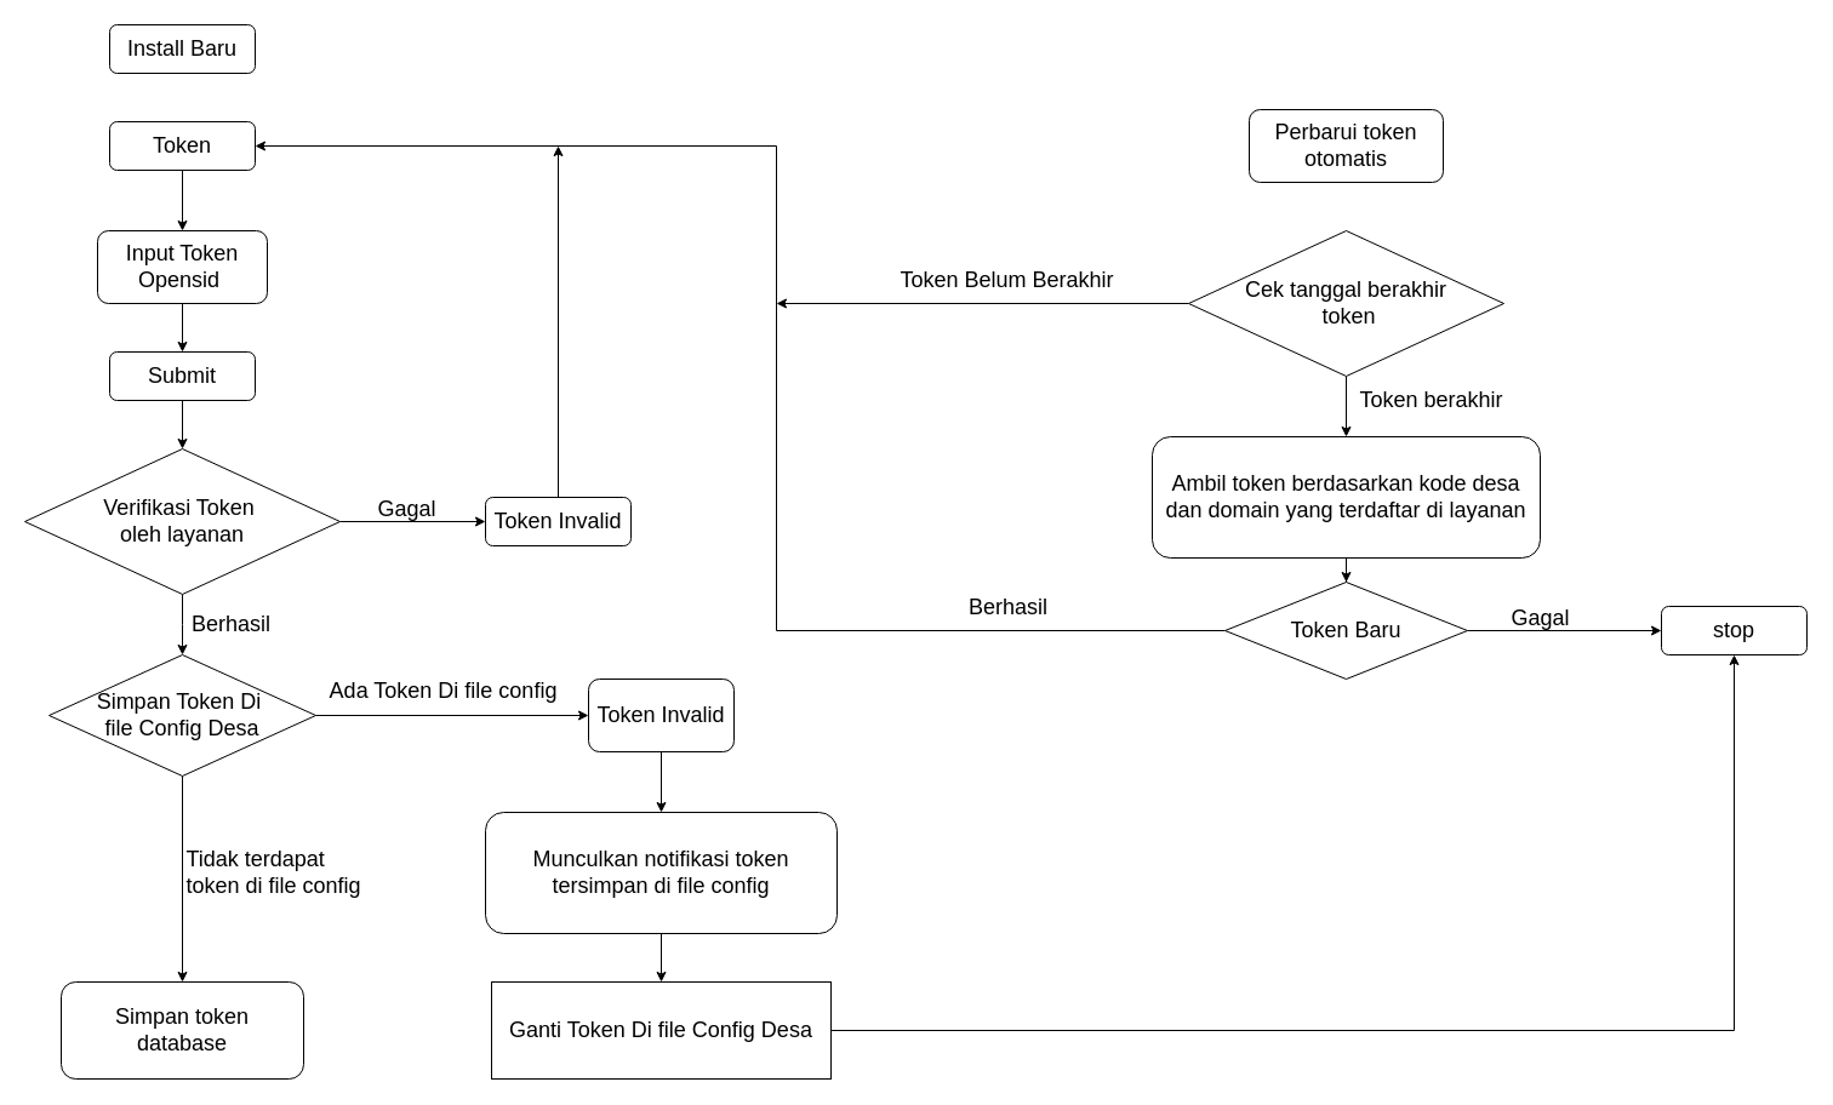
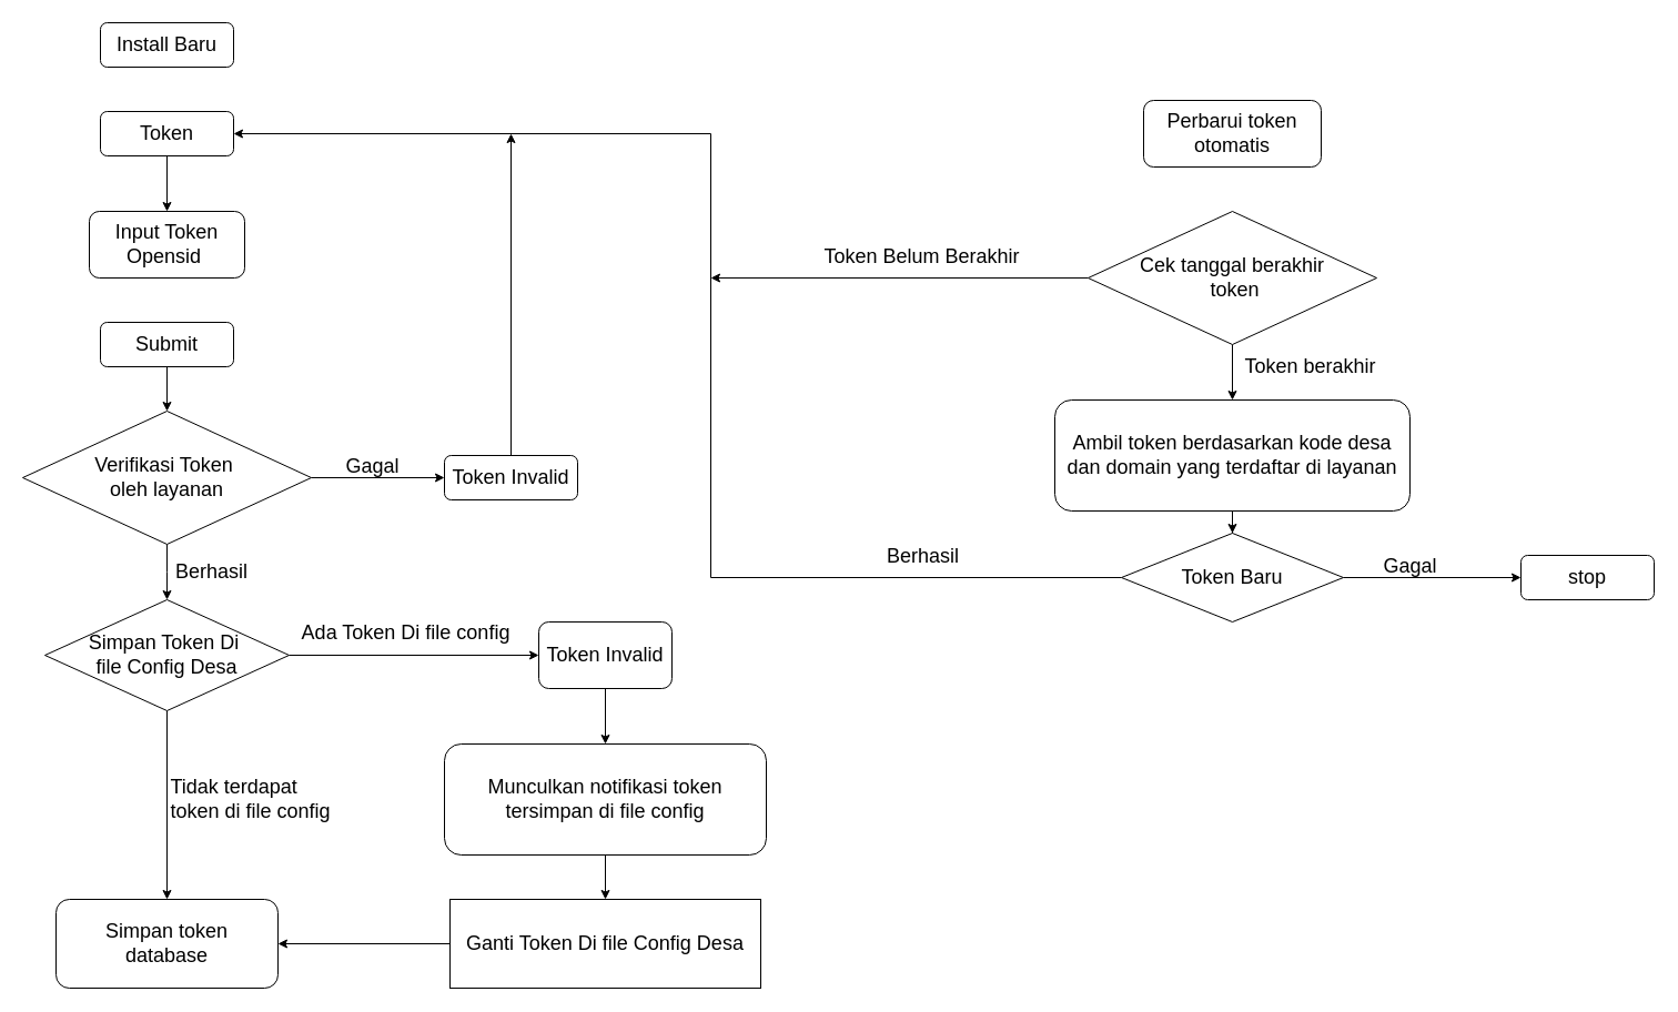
  <mxCell id="0" />
  <mxCell id="1" parent="0" />
  <mxCell id="2" style="edgeStyle=orthogonalEdgeStyle;rounded=0;orthogonalLoop=1;jettySize=auto;html=1;entryX=0.5;entryY=0;entryDx=0;entryDy=0;" parent="1" source="3" target="5" edge="1"><mxGeometry relative="1" as="geometry" /></mxCell>
  <mxCell id="3" value="&lt;font style=&quot;font-size: 18px;&quot;&gt;Token&lt;/font&gt;" style="rounded=1;whiteSpace=wrap;html=1;fontSize=12;glass=0;strokeWidth=1;shadow=0;" parent="1" vertex="1"><mxGeometry x="90" y="100" width="120" height="40" as="geometry" /></mxCell>
- <mxCell id="4" style="edgeStyle=none;rounded=0;orthogonalLoop=1;jettySize=auto;html=1;exitX=0.5;exitY=1;exitDx=0;exitDy=0;" parent="1" source="5" target="12" edge="1"><mxGeometry relative="1" as="geometry" /></mxCell>
  <mxCell id="5" value="&lt;font style=&quot;font-size: 18px;&quot;&gt;Input Token&lt;br&gt;Opensid&amp;nbsp;&lt;/font&gt;" style="rounded=1;whiteSpace=wrap;html=1;fontSize=12;glass=0;strokeWidth=1;shadow=0;" parent="1" vertex="1"><mxGeometry x="80" y="190" width="140" height="60" as="geometry" /></mxCell>
  <mxCell id="6" style="edgeStyle=orthogonalEdgeStyle;rounded=0;orthogonalLoop=1;jettySize=auto;html=1;" edge="1" parent="1" source="7"><mxGeometry relative="1" as="geometry"><mxPoint x="460" y="120" as="targetPoint" /></mxGeometry></mxCell>
  <mxCell id="7" value="&lt;font style=&quot;font-size: 18px;&quot;&gt;Token Invalid&lt;/font&gt;" style="rounded=1;whiteSpace=wrap;html=1;fontSize=12;glass=0;strokeWidth=1;shadow=0;" parent="1" vertex="1"><mxGeometry x="400" y="410" width="120" height="40" as="geometry" /></mxCell>
  <mxCell id="8" style="edgeStyle=none;rounded=0;orthogonalLoop=1;jettySize=auto;html=1;exitX=1;exitY=0.5;exitDx=0;exitDy=0;" parent="1" source="10" target="7" edge="1"><mxGeometry relative="1" as="geometry" /></mxCell>
  <mxCell id="9" style="edgeStyle=orthogonalEdgeStyle;rounded=0;orthogonalLoop=1;jettySize=auto;html=1;exitX=0.5;exitY=1;exitDx=0;exitDy=0;" parent="1" source="10" edge="1"><mxGeometry relative="1" as="geometry"><mxPoint x="150" y="540" as="targetPoint" /></mxGeometry></mxCell>
  <mxCell id="10" value="&lt;font style=&quot;font-size: 18px;&quot;&gt;Verifikasi Token&amp;nbsp;&lt;br&gt;oleh layanan&lt;/font&gt;" style="rhombus;whiteSpace=wrap;html=1;" parent="1" vertex="1"><mxGeometry x="20" y="370" width="260" height="120" as="geometry" /></mxCell>
  <mxCell id="11" style="edgeStyle=none;rounded=0;orthogonalLoop=1;jettySize=auto;html=1;exitX=0.5;exitY=1;exitDx=0;exitDy=0;entryX=0.5;entryY=0;entryDx=0;entryDy=0;" parent="1" source="12" target="10" edge="1"><mxGeometry relative="1" as="geometry" /></mxCell>
  <mxCell id="12" value="&lt;font style=&quot;font-size: 18px;&quot;&gt;Submit&lt;/font&gt;" style="rounded=1;whiteSpace=wrap;html=1;fontSize=12;glass=0;strokeWidth=1;shadow=0;" parent="1" vertex="1"><mxGeometry x="90" y="290" width="120" height="40" as="geometry" /></mxCell>
  <mxCell id="13" style="edgeStyle=orthogonalEdgeStyle;rounded=0;orthogonalLoop=1;jettySize=auto;html=1;exitX=1;exitY=0.5;exitDx=0;exitDy=0;entryX=0;entryY=0.5;entryDx=0;entryDy=0;" parent="1" source="15" target="17" edge="1"><mxGeometry relative="1" as="geometry" /></mxCell>
  <mxCell id="14" style="edgeStyle=orthogonalEdgeStyle;rounded=0;orthogonalLoop=1;jettySize=auto;html=1;" parent="1" source="15" target="18" edge="1"><mxGeometry relative="1" as="geometry" /></mxCell>
  <mxCell id="15" value="&lt;font style=&quot;font-size: 18px;&quot;&gt;Simpan Token Di&amp;nbsp;&lt;br&gt;file Config Desa&lt;/font&gt;" style="rhombus;whiteSpace=wrap;html=1;" parent="1" vertex="1"><mxGeometry x="40" y="540" width="220" height="100" as="geometry" /></mxCell>
  <mxCell id="16" style="edgeStyle=orthogonalEdgeStyle;rounded=0;orthogonalLoop=1;jettySize=auto;html=1;" parent="1" source="17" target="22" edge="1"><mxGeometry relative="1" as="geometry" /></mxCell>
  <mxCell id="17" value="&lt;font style=&quot;font-size: 18px;&quot;&gt;Token Invalid&lt;/font&gt;" style="rounded=1;whiteSpace=wrap;html=1;fontSize=12;glass=0;strokeWidth=1;shadow=0;" parent="1" vertex="1"><mxGeometry x="485" y="560" width="120" height="60" as="geometry" /></mxCell>
  <mxCell id="18" value="&lt;font style=&quot;font-size: 18px;&quot;&gt;Simpan token &lt;br&gt;database&lt;/font&gt;" style="rounded=1;whiteSpace=wrap;html=1;fontSize=12;glass=0;strokeWidth=1;shadow=0;" parent="1" vertex="1"><mxGeometry x="50" y="810" width="200" height="80" as="geometry" /></mxCell>
- <mxCell id="19" style="edgeStyle=orthogonalEdgeStyle;rounded=0;orthogonalLoop=1;jettySize=auto;html=1;" parent="1" source="20" target="38" edge="1"><mxGeometry relative="1" as="geometry" /></mxCell>
+ <mxCell id="19" style="edgeStyle=orthogonalEdgeStyle;rounded=0;orthogonalLoop=1;jettySize=auto;html=1;entryX=1;entryY=0.5;entryDx=0;entryDy=0;" parent="1" source="20" target="18" edge="1"><mxGeometry relative="1" as="geometry" /></mxCell>
  <mxCell id="20" value="&lt;font style=&quot;font-size: 18px;&quot;&gt;Ganti Token Di file Config Desa&lt;/font&gt;" style="whiteSpace=wrap;html=1;fontSize=12;glass=0;strokeWidth=1;shadow=0;rounded=0;" parent="1" vertex="1"><mxGeometry x="405" y="810" width="280" height="80" as="geometry" /></mxCell>
  <mxCell id="21" style="edgeStyle=orthogonalEdgeStyle;rounded=0;orthogonalLoop=1;jettySize=auto;html=1;" parent="1" source="22" target="20" edge="1"><mxGeometry relative="1" as="geometry" /></mxCell>
  <mxCell id="22" value="&lt;font style=&quot;font-size: 18px;&quot;&gt;Munculkan notifikasi token tersimpan di file config&lt;/font&gt;" style="rounded=1;whiteSpace=wrap;html=1;fontSize=12;glass=0;strokeWidth=1;shadow=0;" parent="1" vertex="1"><mxGeometry x="400" y="670" width="290" height="100" as="geometry" /></mxCell>
  <mxCell id="23" value="&lt;font style=&quot;font-size: 18px;&quot;&gt;Ada Token Di file config&lt;/font&gt;" style="text;html=1;align=center;verticalAlign=middle;resizable=0;points=[];autosize=1;strokeColor=none;fillColor=none;" parent="1" vertex="1"><mxGeometry x="260" y="550" width="210" height="40" as="geometry" /></mxCell>
  <mxCell id="24" value="&lt;font style=&quot;font-size: 18px;&quot;&gt;Gagal&lt;/font&gt;" style="text;html=1;align=center;verticalAlign=middle;resizable=0;points=[];autosize=1;strokeColor=none;fillColor=none;" parent="1" vertex="1"><mxGeometry x="300" y="400" width="70" height="40" as="geometry" /></mxCell>
  <mxCell id="25" value="&lt;font style=&quot;font-size: 18px;&quot;&gt;Berhasil&lt;/font&gt;" style="text;html=1;align=center;verticalAlign=middle;resizable=0;points=[];autosize=1;strokeColor=none;fillColor=none;" parent="1" vertex="1"><mxGeometry x="145" y="495" width="90" height="40" as="geometry" /></mxCell>
  <mxCell id="26" value="&lt;div style=&quot;text-align: left;&quot;&gt;&lt;span style=&quot;background-color: initial;&quot;&gt;&lt;font style=&quot;font-size: 18px;&quot;&gt;Tidak terdapat&amp;nbsp;&lt;/font&gt;&lt;/span&gt;&lt;/div&gt;&lt;div style=&quot;text-align: left;&quot;&gt;&lt;span style=&quot;background-color: initial;&quot;&gt;&lt;font style=&quot;font-size: 18px;&quot;&gt;token di file config&lt;/font&gt;&lt;/span&gt;&lt;/div&gt;" style="text;html=1;align=center;verticalAlign=middle;resizable=0;points=[];autosize=1;strokeColor=none;fillColor=none;" parent="1" vertex="1"><mxGeometry x="140" y="690" width="170" height="60" as="geometry" /></mxCell>
  <mxCell id="27" value="&lt;font style=&quot;font-size: 18px;&quot;&gt;Perbarui token otomatis&lt;/font&gt;" style="rounded=1;whiteSpace=wrap;html=1;fontSize=12;glass=0;strokeWidth=1;shadow=0;" parent="1" vertex="1"><mxGeometry x="1030" y="90" width="160" height="60" as="geometry" /></mxCell>
  <mxCell id="28" style="edgeStyle=orthogonalEdgeStyle;rounded=0;orthogonalLoop=1;jettySize=auto;html=1;" parent="1" source="31" target="33" edge="1"><mxGeometry relative="1" as="geometry" /></mxCell>
  <mxCell id="29" style="edgeStyle=orthogonalEdgeStyle;rounded=0;orthogonalLoop=1;jettySize=auto;html=1;" edge="1" parent="1" source="31"><mxGeometry relative="1" as="geometry"><mxPoint x="640" y="250" as="targetPoint" /></mxGeometry></mxCell>
  <mxCell id="30" value="&lt;font style=&quot;font-size: 18px;&quot;&gt;Token Belum Berakhir&lt;/font&gt;" style="edgeLabel;html=1;align=center;verticalAlign=middle;resizable=0;points=[];" vertex="1" connectable="0" parent="29"><mxGeometry x="-0.174" y="3" relative="1" as="geometry"><mxPoint x="-10" y="-23" as="offset" /></mxGeometry></mxCell>
  <mxCell id="31" value="&lt;font style=&quot;font-size: 18px;&quot;&gt;Cek tanggal berakhir&lt;br&gt;&amp;nbsp;token&lt;/font&gt;" style="rhombus;whiteSpace=wrap;html=1;" parent="1" vertex="1"><mxGeometry x="980" y="190" width="260" height="120" as="geometry" /></mxCell>
  <mxCell id="32" style="edgeStyle=orthogonalEdgeStyle;rounded=0;orthogonalLoop=1;jettySize=auto;html=1;entryX=0.5;entryY=0;entryDx=0;entryDy=0;" parent="1" source="33" target="37" edge="1"><mxGeometry relative="1" as="geometry" /></mxCell>
  <mxCell id="33" value="&lt;font style=&quot;font-size: 18px;&quot;&gt;Ambil token berdasarkan kode desa dan domain yang terdaftar di layanan&lt;/font&gt;" style="rounded=1;whiteSpace=wrap;html=1;fontSize=12;glass=0;strokeWidth=1;shadow=0;" parent="1" vertex="1"><mxGeometry x="950" y="360" width="320" height="100" as="geometry" /></mxCell>
  <mxCell id="34" style="edgeStyle=orthogonalEdgeStyle;rounded=0;orthogonalLoop=1;jettySize=auto;html=1;entryX=1;entryY=0.5;entryDx=0;entryDy=0;" parent="1" source="37" target="3" edge="1"><mxGeometry relative="1" as="geometry"><Array as="points"><mxPoint x="640" y="520" /><mxPoint x="640" y="120" /></Array></mxGeometry></mxCell>
  <mxCell id="35" value="&lt;font style=&quot;font-size: 18px;&quot;&gt;Berhasil&lt;/font&gt;" style="edgeLabel;html=1;align=center;verticalAlign=middle;resizable=0;points=[];" parent="34" vertex="1" connectable="0"><mxGeometry x="-0.344" y="-4" relative="1" as="geometry"><mxPoint x="186" y="4" as="offset" /></mxGeometry></mxCell>
  <mxCell id="36" style="edgeStyle=orthogonalEdgeStyle;rounded=0;orthogonalLoop=1;jettySize=auto;html=1;" parent="1" source="37" target="38" edge="1"><mxGeometry relative="1" as="geometry" /></mxCell>
  <mxCell id="37" value="&lt;font style=&quot;font-size: 18px;&quot;&gt;Token Baru&lt;/font&gt;" style="rhombus;whiteSpace=wrap;html=1;" parent="1" vertex="1"><mxGeometry x="1010" y="480" width="200" height="80" as="geometry" /></mxCell>
  <mxCell id="38" value="&lt;font style=&quot;font-size: 18px;&quot;&gt;stop&lt;/font&gt;" style="rounded=1;whiteSpace=wrap;html=1;fontSize=12;glass=0;strokeWidth=1;shadow=0;" parent="1" vertex="1"><mxGeometry x="1370" y="500" width="120" height="40" as="geometry" /></mxCell>
  <mxCell id="39" value="&lt;font style=&quot;font-size: 18px;&quot;&gt;Install Baru&lt;/font&gt;" style="rounded=1;whiteSpace=wrap;html=1;fontSize=12;glass=0;strokeWidth=1;shadow=0;" parent="1" vertex="1"><mxGeometry x="90" width="120" height="40" as="geometry" y="20" /></mxCell>
  <mxCell id="40" value="&lt;font style=&quot;font-size: 18px;&quot;&gt;Gagal&lt;/font&gt;" style="text;html=1;align=center;verticalAlign=middle;resizable=0;points=[];autosize=1;strokeColor=none;fillColor=none;" parent="1" vertex="1"><mxGeometry x="1235" y="490" width="70" height="40" as="geometry" /></mxCell>
  <mxCell id="41" value="&lt;font style=&quot;font-size: 18px;&quot;&gt;Token berakhir&lt;/font&gt;" style="text;html=1;align=center;verticalAlign=middle;resizable=0;points=[];autosize=1;strokeColor=none;fillColor=none;" vertex="1" parent="1"><mxGeometry x="1110" y="310" width="140" height="40" as="geometry" /></mxCell>
